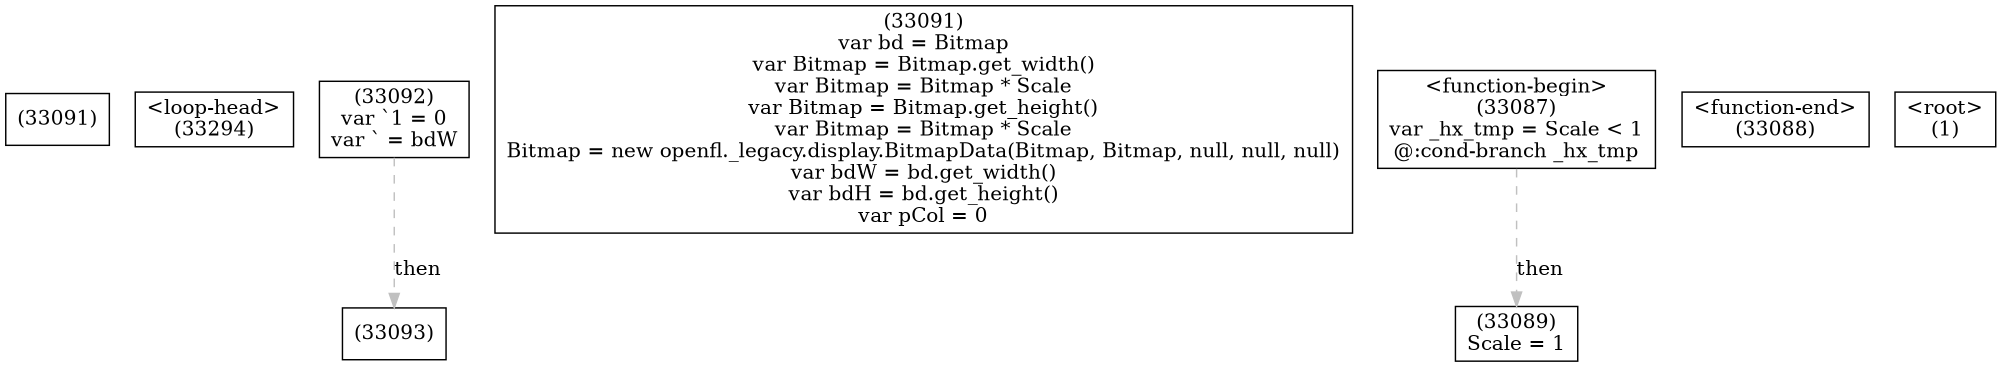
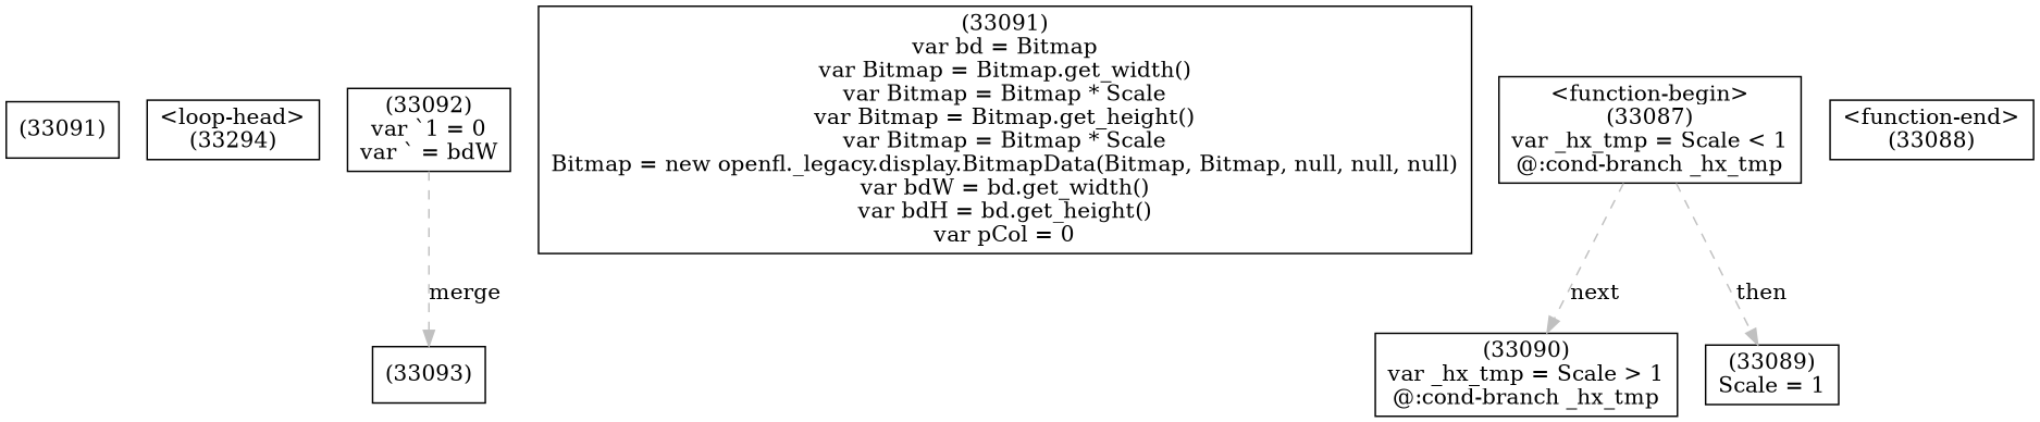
  digraph {
    node [shape=box]
    edge [color=gray style=dashed]
    n1 [label="(33091)"]
    n2 [label="<loop-head>\n(33294)"]
    n3 [label="(33093)"]
    n4 [label="(33092)\nvar `1 = 0\nvar ` = bdW"]
    n5 [label="(33091)\nvar bd = Bitmap\nvar Bitmap = Bitmap.get_width()\nvar Bitmap = Bitmap * Scale\nvar Bitmap = Bitmap.get_height()\nvar Bitmap = Bitmap * Scale\nBitmap = new openfl._legacy.display.BitmapData(Bitmap, Bitmap, null, null, null)\nvar bdW = bd.get_width()\nvar bdH = bd.get_height()\nvar pCol = 0"]
+   n6 [label="(33090)\nvar _hx_tmp = Scale > 1\n@:cond-branch _hx_tmp"]
    n7 [label="(33089)\nScale = 1"]
    n8 [label="<function-end>\n(33088)"]
    n9 [label="<function-begin>\n(33087)\nvar _hx_tmp = Scale < 1\n@:cond-branch _hx_tmp"]
-   n10 [label="<root>\n(1)"]
-   n4 -> n3 [label=then]
+   n4 -> n3 [label=merge]
+   n9 -> n6 [label=next]
    n9 -> n7 [label=then]
  }
